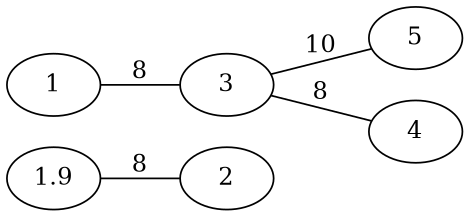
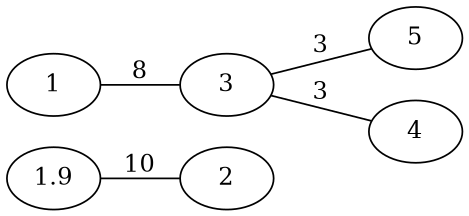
  graph {
    rankdir=LR
    1.9
    2
    3
    5
    4
    1
-   1.9 -- 2 [label=8]
-   3 -- 5 [label=10]
-   3 -- 4 [label=8]
+   1.9 -- 2 [label=10]
+   3 -- 5 [label=3]
+   3 -- 4 [label=3]
    1 -- 3 [label=8]
  }
